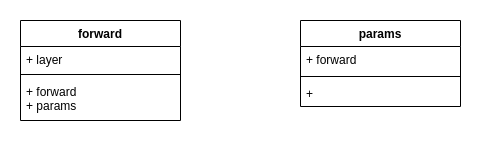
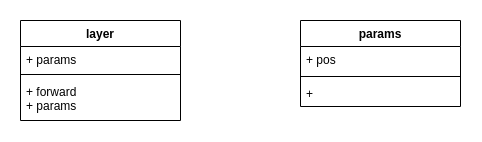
  <mxCell id="0" />
  <mxCell id="1" parent="0" />
- <mxCell id="2" value="forward" style="swimlane;fontStyle=1;align=center;verticalAlign=top;childLayout=stackLayout;horizontal=1;startSize=26;horizontalStack=0;resizeParent=1;resizeParentMax=0;resizeLast=0;collapsible=1;marginBottom=0;" vertex="1" parent="1"><mxGeometry x="20" y="20" width="160" height="100" as="geometry" /></mxCell>
- <mxCell id="3" value="+ layer" style="text;strokeColor=none;fillColor=none;align=left;verticalAlign=top;spacingLeft=4;spacingRight=4;overflow=hidden;rotatable=0;points=[[0,0.5],[1,0.5]];portConstraint=eastwest;" vertex="1" parent="2"><mxGeometry y="26" width="160" height="24" as="geometry" /></mxCell>
+ <mxCell id="2" value="layer" style="swimlane;fontStyle=1;align=center;verticalAlign=top;childLayout=stackLayout;horizontal=1;startSize=26;horizontalStack=0;resizeParent=1;resizeParentMax=0;resizeLast=0;collapsible=1;marginBottom=0;" vertex="1" parent="1"><mxGeometry x="20" y="20" width="160" height="100" as="geometry" /></mxCell>
+ <mxCell id="3" value="+ params" style="text;strokeColor=none;fillColor=none;align=left;verticalAlign=top;spacingLeft=4;spacingRight=4;overflow=hidden;rotatable=0;points=[[0,0.5],[1,0.5]];portConstraint=eastwest;" vertex="1" parent="2"><mxGeometry y="26" width="160" height="24" as="geometry" /></mxCell>
  <mxCell id="4" value="" style="line;strokeWidth=1;fillColor=none;align=left;verticalAlign=middle;spacingTop=-1;spacingLeft=3;spacingRight=3;rotatable=0;labelPosition=right;points=[];portConstraint=eastwest;" vertex="1" parent="2"><mxGeometry y="50" width="160" height="8" as="geometry" /></mxCell>
  <mxCell id="5" value="+ forward&#10;+ params" style="text;strokeColor=none;fillColor=none;align=left;verticalAlign=top;spacingLeft=4;spacingRight=4;overflow=hidden;rotatable=0;points=[[0,0.5],[1,0.5]];portConstraint=eastwest;" vertex="1" parent="2"><mxGeometry y="58" width="160" height="42" as="geometry" /></mxCell>
  <mxCell id="6" value="params&#10;" style="swimlane;fontStyle=1;align=center;verticalAlign=top;childLayout=stackLayout;horizontal=1;startSize=26;horizontalStack=0;resizeParent=1;resizeParentMax=0;resizeLast=0;collapsible=1;marginBottom=0;" vertex="1" parent="1"><mxGeometry x="300" y="20" width="160" height="86" as="geometry" /></mxCell>
- <mxCell id="7" value="+ forward" style="text;strokeColor=none;fillColor=none;align=left;verticalAlign=top;spacingLeft=4;spacingRight=4;overflow=hidden;rotatable=0;points=[[0,0.5],[1,0.5]];portConstraint=eastwest;" vertex="1" parent="6"><mxGeometry y="26" width="160" height="26" as="geometry" /></mxCell>
+ <mxCell id="7" value="+ pos" style="text;strokeColor=none;fillColor=none;align=left;verticalAlign=top;spacingLeft=4;spacingRight=4;overflow=hidden;rotatable=0;points=[[0,0.5],[1,0.5]];portConstraint=eastwest;" vertex="1" parent="6"><mxGeometry y="26" width="160" height="26" as="geometry" /></mxCell>
  <mxCell id="8" value="" style="line;strokeWidth=1;fillColor=none;align=left;verticalAlign=middle;spacingTop=-1;spacingLeft=3;spacingRight=3;rotatable=0;labelPosition=right;points=[];portConstraint=eastwest;" vertex="1" parent="6"><mxGeometry y="52" width="160" height="8" as="geometry" /></mxCell>
  <mxCell id="9" value="+ " style="text;strokeColor=none;fillColor=none;align=left;verticalAlign=top;spacingLeft=4;spacingRight=4;overflow=hidden;rotatable=0;points=[[0,0.5],[1,0.5]];portConstraint=eastwest;" vertex="1" parent="6"><mxGeometry y="60" width="160" height="26" as="geometry" /></mxCell>
